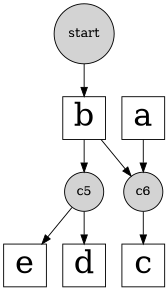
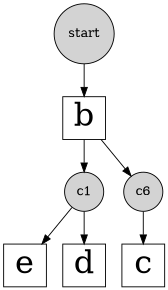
  digraph {
    rankdir=TB
    node [shape=square fontsize=35]
    start [shape=circle style=filled fontsize=""]
-   c1 [shape=circle style=filled label=c5 fontsize=""]
+   c1 [shape=circle style=filled fontsize=""]
    n3 [label=c6 shape=circle style=filled fontsize=""]
    c
    b
-   a
    e
    d
    subgraph sub_1 {
      start
      c1
      n3
    }
    subgraph sub_2 {
      c
      b
-     a
      e
      d
    }
    start -> b
    c1 -> e
    c1 -> d
    n3 -> c
    b -> c1
    b -> n3
-   a -> n3
  }
